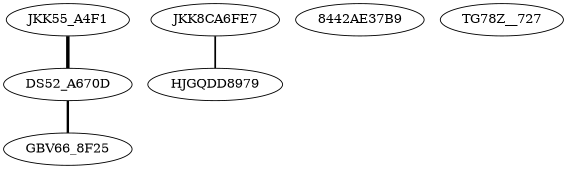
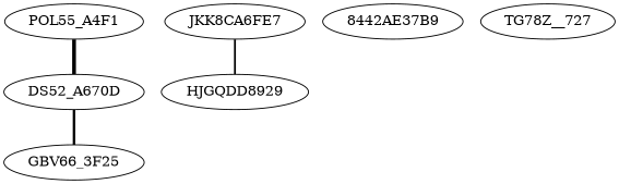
  strict graph {
-   n1 [label=JKK55_A4F1]
+   n1 [label=POL55_A4F1]
    n2 [label=DS52_A670D]
-   n3 [label=GBV66_8F25]
+   n3 [label=GBV66_3F25]
    n4 [label=JKK8CA6FE7]
-   n5 [label=HJGQDD8979]
+   n5 [label=HJGQDD8929]
    n6 [label="8442AE37B9"]
    n7 [label=TG78Z__727]
    n1 -- n2 [penwidth=3.8505747126436787]
    n2 -- n3 [penwidth=2.624113475177306]
    n4 -- n5 [penwidth=1.911764705882353]
  }
